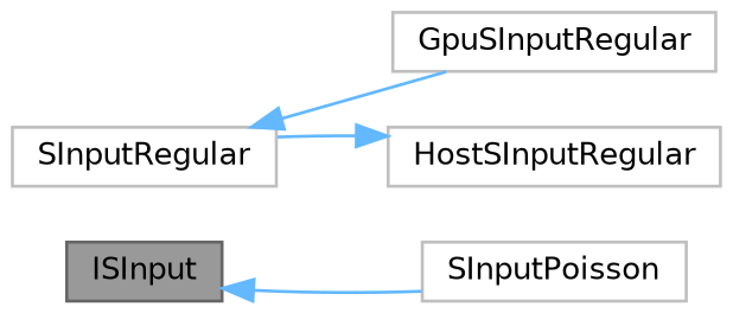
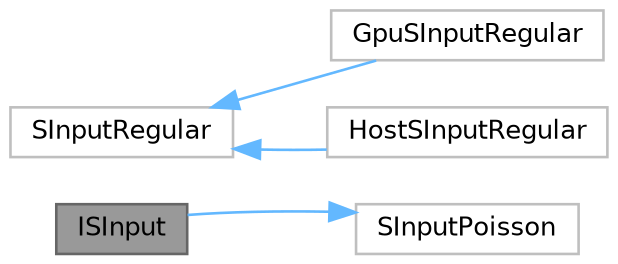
  digraph {
    rankdir=LR
    node [color=grey75 fillcolor=white fontname=Helvetica fontsize=10 shape=box style=filled]
    edge [color=steelblue1 dir=back fontname=Helvetica fontsize=10 labelfontname=Helvetica labelfontsize=10 style=solid]
    n1 [color=gray40 fillcolor=grey60 fontcolor=black height=0.2 label=ISInput width=0.4]
    n2 [height=0.2 label=SInputPoisson width=0.4]
    n3 [height=0.2 label=SInputRegular width=0.4]
    n4 [height=0.2 label=GpuSInputRegular width=0.4]
    n5 [height=0.2 label=HostSInputRegular width=0.4]
-   n1 -> n2
+   n2 -> n1
    n3 -> n4
-   n5 -> n3
+   n3 -> n5
  }
